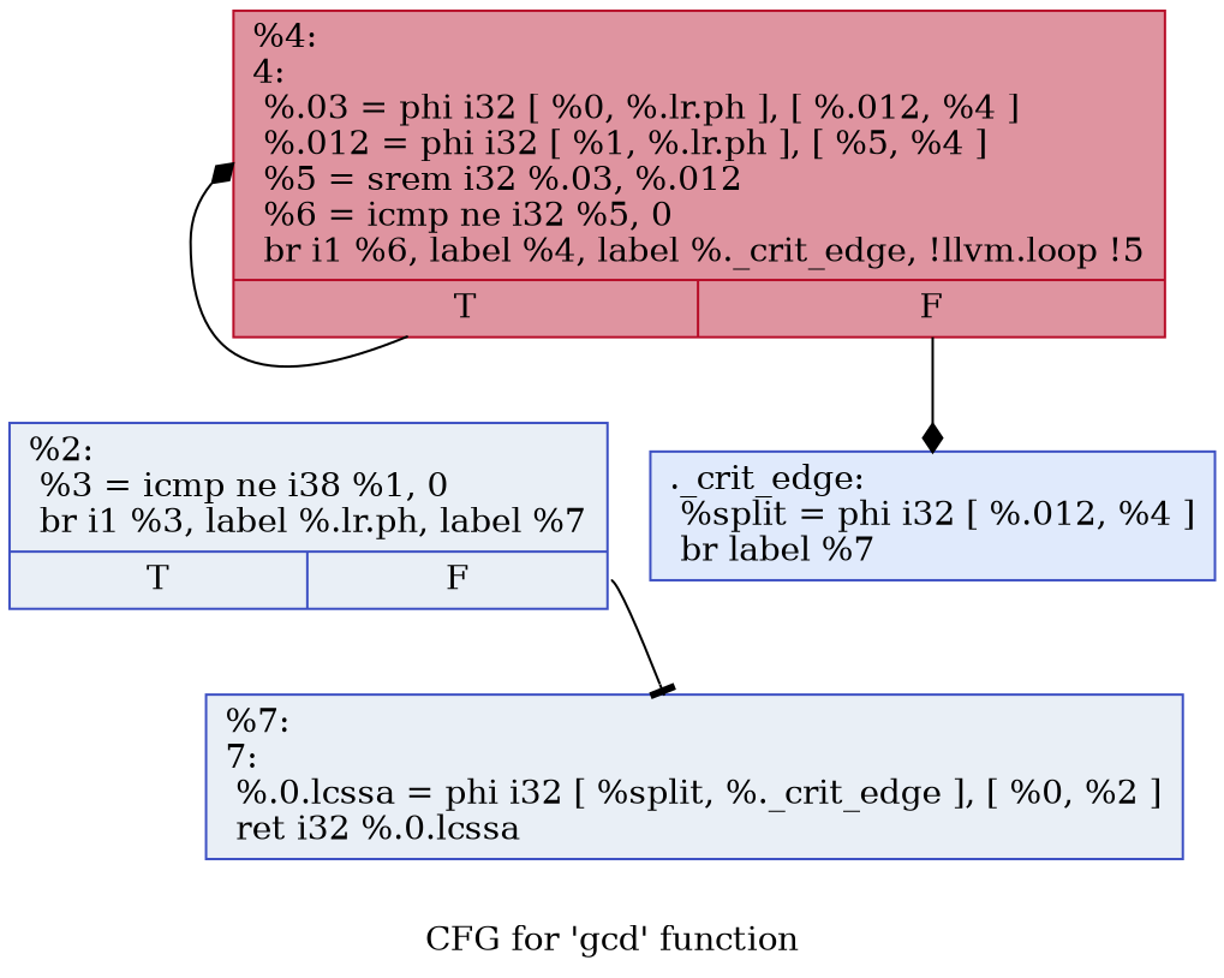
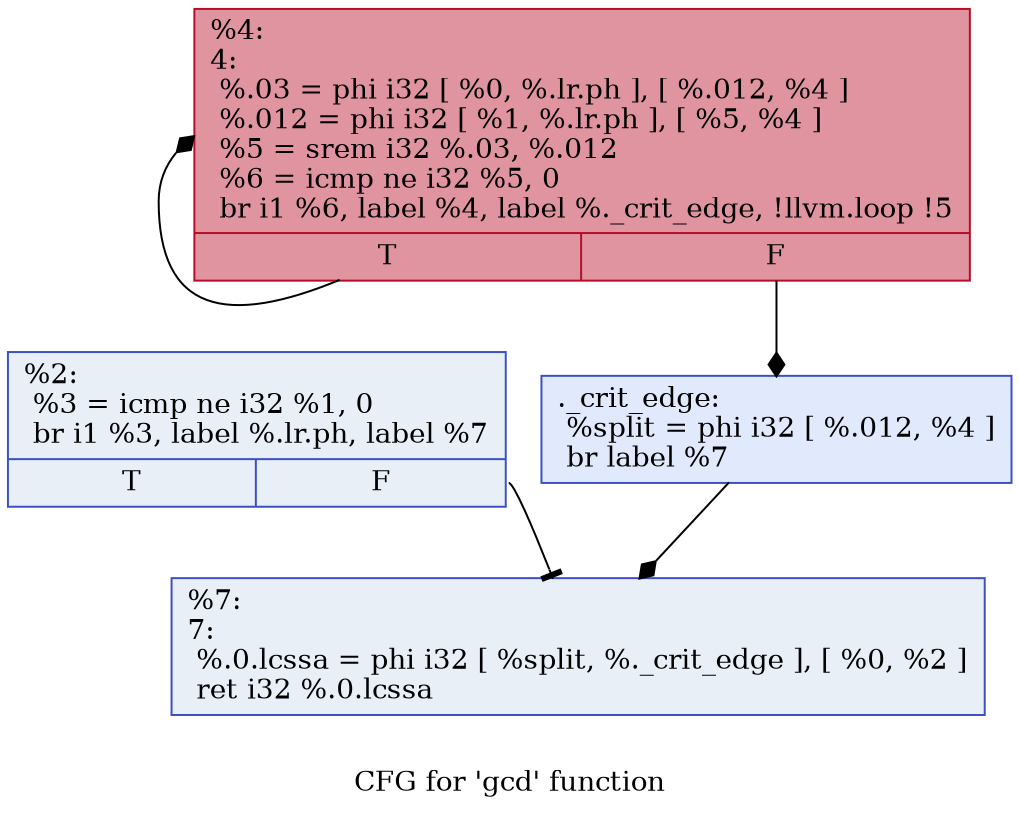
  digraph {
    label="CFG for 'gcd' function"
    node [color="#3d50c3ff" fillcolor="#cedaeb70" shape=record style=filled]
    edge [arrowhead=diamond tailport=s1]
-   n1 [label="{%2:\l  %3 = icmp ne i38 %1, 0\l  br i1 %3, label %.lr.ph, label %7\l|{<s0>T|<s1>F}}"]
+   n1 [label="{%2:\l  %3 = icmp ne i32 %1, 0\l  br i1 %3, label %.lr.ph, label %7\l|{<s0>T|<s1>F}}"]
    n2 [label="{%7:\l7:                                                \l  %.0.lcssa = phi i32 [ %split, %._crit_edge ], [ %0, %2 ]\l  ret i32 %.0.lcssa\l}"]
    n3 [color="#b70d28ff" fillcolor="#b70d2870" label="{%4:\l4:                                                \l  %.03 = phi i32 [ %0, %.lr.ph ], [ %.012, %4 ]\l  %.012 = phi i32 [ %1, %.lr.ph ], [ %5, %4 ]\l  %5 = srem i32 %.03, %.012\l  %6 = icmp ne i32 %5, 0\l  br i1 %6, label %4, label %._crit_edge, !llvm.loop !5\l|{<s0>T|<s1>F}}"]
    n4 [fillcolor="#b9d0f970" label="{._crit_edge:                                      \l  %split = phi i32 [ %.012, %4 ]\l  br label %7\l}"]
    n1 -> n2 [arrowhead=tee]
    n3 -> n3 [tailport=s0]
    n3 -> n4
+   n4 -> n2 [tailport=""]
  }
